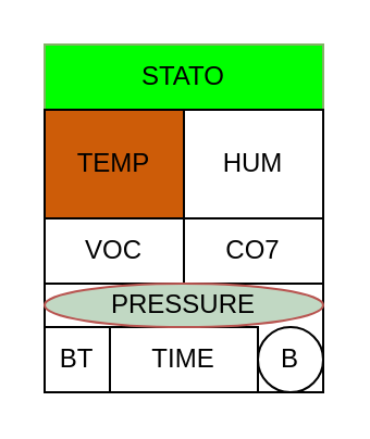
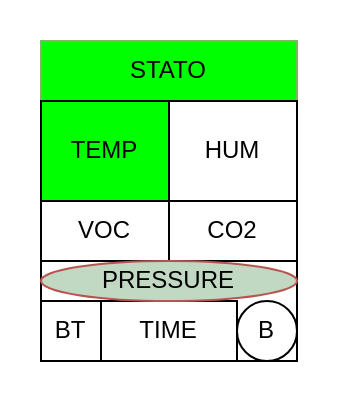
  <mxCell id="0" />
  <mxCell id="1" parent="0" />
  <mxCell id="2" value="" style="rounded=0;whiteSpace=wrap;html=1;imageWidth=24;" vertex="1" parent="1"><mxGeometry x="20" y="20" width="128" height="160" as="geometry" /></mxCell>
  <mxCell id="3" value="STATO" style="rounded=0;whiteSpace=wrap;html=1;fillColor=#00FF00;strokeColor=#82b366;fillStyle=solid;" vertex="1" parent="1"><mxGeometry x="20" y="20" width="128" height="30" as="geometry" /></mxCell>
- <mxCell id="4" value="TEMP" style="rounded=0;whiteSpace=wrap;html=1;fillStyle=solid;fillColor=#CD5C08;" vertex="1" parent="1"><mxGeometry x="20" y="50" width="64" height="50" as="geometry" /></mxCell>
+ <mxCell id="4" value="TEMP" style="rounded=0;whiteSpace=wrap;html=1;fillStyle=solid;fillColor=#00ff00;" vertex="1" parent="1"><mxGeometry x="20" y="50" width="64" height="50" as="geometry" /></mxCell>
  <mxCell id="5" value="HUM" style="rounded=0;whiteSpace=wrap;html=1;" vertex="1" parent="1"><mxGeometry x="84" y="50" width="64" height="50" as="geometry" /></mxCell>
  <mxCell id="6" value="VOC" style="rounded=0;whiteSpace=wrap;html=1;" vertex="1" parent="1"><mxGeometry x="20" y="100" width="64" height="30" as="geometry" /></mxCell>
- <mxCell id="7" value="CO7" style="rounded=0;whiteSpace=wrap;html=1;" vertex="1" parent="1"><mxGeometry x="84" y="100" width="64" height="30" as="geometry" /></mxCell>
+ <mxCell id="7" value="CO2" style="rounded=0;whiteSpace=wrap;html=1;" vertex="1" parent="1"><mxGeometry x="84" y="100" width="64" height="30" as="geometry" /></mxCell>
  <mxCell id="8" value="B" style="ellipse;whiteSpace=wrap;html=1;" vertex="1" parent="1"><mxGeometry x="118" y="150" width="30" height="30" as="geometry" /></mxCell>
  <mxCell id="9" value="BT" style="rounded=0;whiteSpace=wrap;html=1;" vertex="1" parent="1"><mxGeometry x="20" y="150" width="30" height="30" as="geometry" /></mxCell>
  <mxCell id="10" value="TIME" style="rounded=0;whiteSpace=wrap;html=1;" vertex="1" parent="1"><mxGeometry x="50" y="150" width="68" height="30" as="geometry" /></mxCell>
  <mxCell id="11" value="PRESSURE" style="ellipse;whiteSpace=wrap;html=1;fillColor=#C1D8C3;fillStyle=solid;strokeColor=#b85450;" vertex="1" parent="1"><mxGeometry x="20" y="130" width="128" height="20" as="geometry" /></mxCell>
